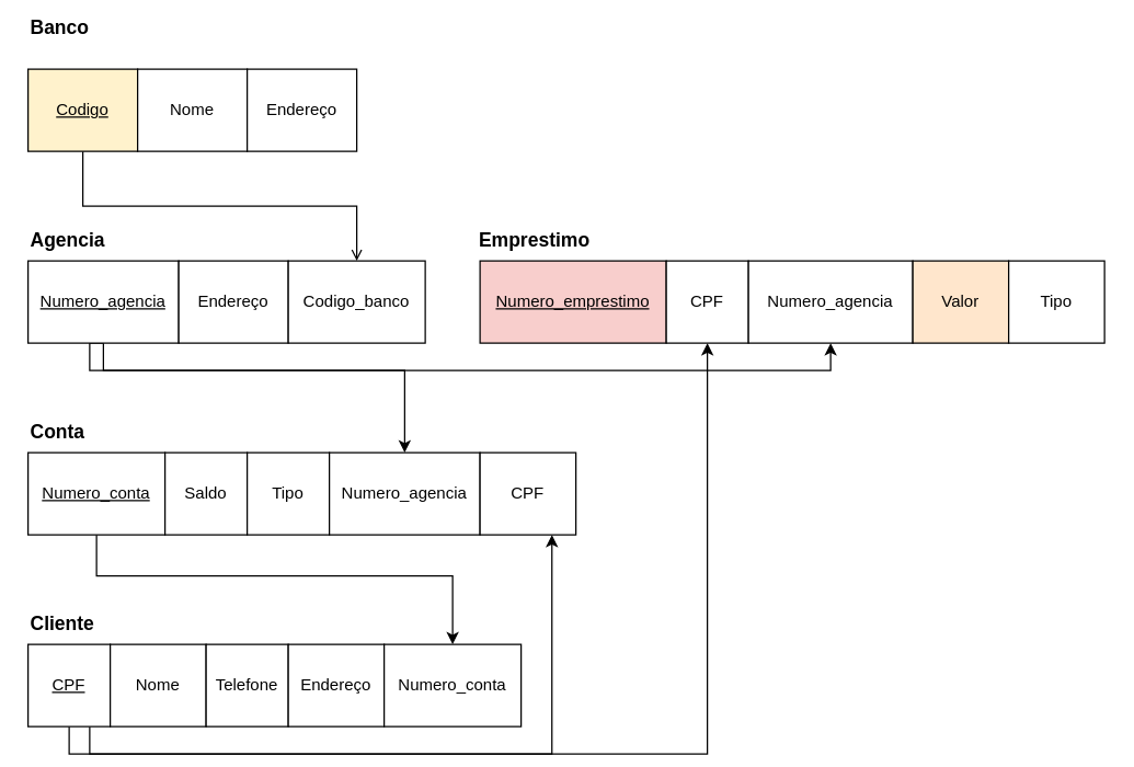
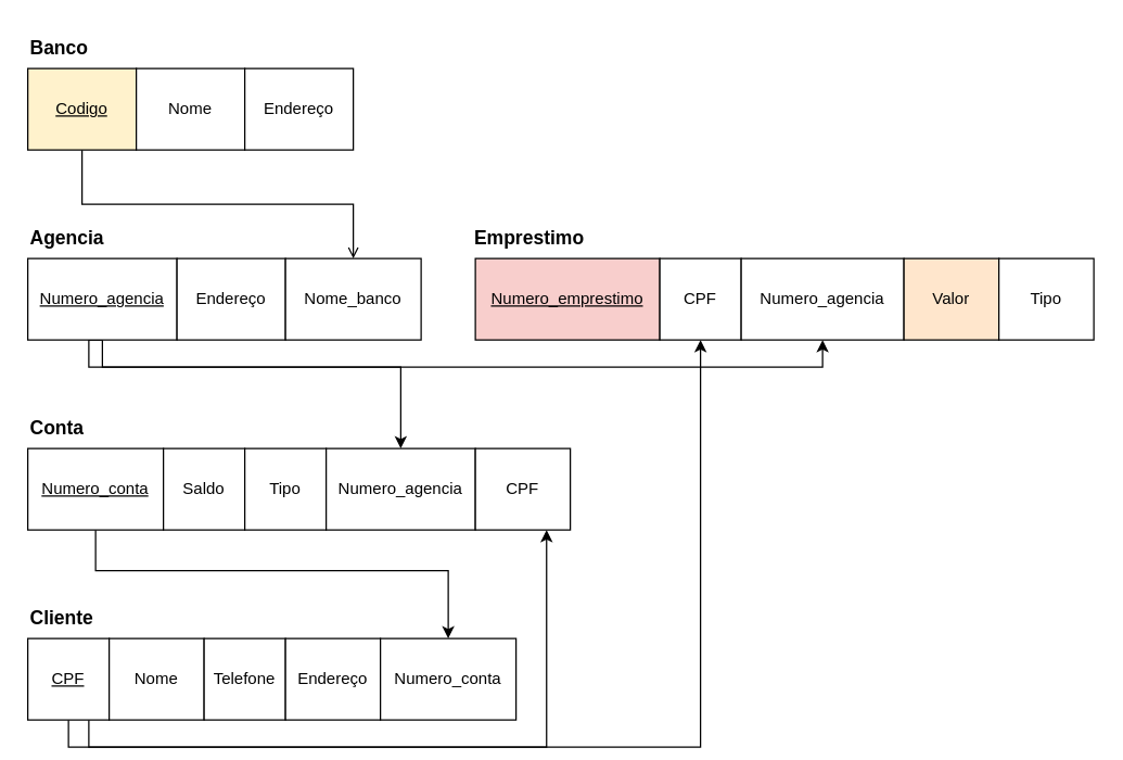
  <mxCell id="0" />
  <mxCell id="1" parent="0" />
- <mxCell id="2" value="Banco" style="text;html=1;strokeColor=none;fillColor=none;align=left;verticalAlign=middle;whiteSpace=wrap;rounded=0;fontStyle=1;fontSize=14;" vertex="1" parent="1"><mxGeometry x="20" y="5" width="60" height="30" as="geometry" /></mxCell>
+ <mxCell id="2" value="Banco" style="text;html=1;strokeColor=none;fillColor=none;align=left;verticalAlign=middle;whiteSpace=wrap;rounded=0;fontStyle=1;fontSize=14;" vertex="1" parent="1"><mxGeometry x="20" y="20" width="60" height="30" as="geometry" /></mxCell>
  <mxCell id="3" style="edgeStyle=orthogonalEdgeStyle;rounded=0;orthogonalLoop=1;jettySize=auto;html=1;exitX=0.5;exitY=1;exitDx=0;exitDy=0;entryX=0.5;entryY=0;entryDx=0;entryDy=0;endArrow=open;" edge="1" parent="1" source="4" target="12"><mxGeometry relative="1" as="geometry" /></mxCell>
  <mxCell id="4" value="&lt;u&gt;Codigo&lt;/u&gt;" style="rounded=0;whiteSpace=wrap;html=1;fillColor=#fff2cc;" vertex="1" parent="1"><mxGeometry x="20" y="50" width="80" height="60" as="geometry" /></mxCell>
  <mxCell id="5" value="Nome" style="rounded=0;whiteSpace=wrap;html=1;" vertex="1" parent="1"><mxGeometry x="100" y="50" width="80" height="60" as="geometry" /></mxCell>
  <mxCell id="6" value="Endereço" style="rounded=0;whiteSpace=wrap;html=1;" vertex="1" parent="1"><mxGeometry x="180" y="50" width="80" height="60" as="geometry" /></mxCell>
  <mxCell id="7" value="Agencia" style="text;html=1;strokeColor=none;fillColor=none;align=left;verticalAlign=middle;whiteSpace=wrap;rounded=0;fontStyle=1;fontSize=14;" vertex="1" parent="1"><mxGeometry x="20" y="160" width="60" height="30" as="geometry" /></mxCell>
  <mxCell id="8" style="edgeStyle=orthogonalEdgeStyle;rounded=0;orthogonalLoop=1;jettySize=auto;html=1;exitX=0.5;exitY=1;exitDx=0;exitDy=0;entryX=0.5;entryY=0;entryDx=0;entryDy=0;" edge="1" parent="1" source="10" target="25"><mxGeometry relative="1" as="geometry"><Array as="points"><mxPoint x="65" y="270" /><mxPoint x="295" y="270" /></Array></mxGeometry></mxCell>
  <mxCell id="9" style="edgeStyle=orthogonalEdgeStyle;rounded=0;orthogonalLoop=1;jettySize=auto;html=1;exitX=0.5;exitY=1;exitDx=0;exitDy=0;entryX=0.5;entryY=1;entryDx=0;entryDy=0;" edge="1" parent="1" source="10" target="30"><mxGeometry relative="1" as="geometry" /></mxCell>
  <mxCell id="10" value="&lt;u&gt;Numero_agencia&lt;/u&gt;" style="rounded=0;whiteSpace=wrap;html=1;" vertex="1" parent="1"><mxGeometry x="20" y="190" width="110" height="60" as="geometry" /></mxCell>
  <mxCell id="11" value="Endereço" style="rounded=0;whiteSpace=wrap;html=1;" vertex="1" parent="1"><mxGeometry x="130" y="190" width="80" height="60" as="geometry" /></mxCell>
- <mxCell id="12" value="Codigo_banco" style="rounded=0;whiteSpace=wrap;html=1;" vertex="1" parent="1"><mxGeometry x="210" y="190" width="100" height="60" as="geometry" /></mxCell>
+ <mxCell id="12" value="Nome_banco" style="rounded=0;whiteSpace=wrap;html=1;" vertex="1" parent="1"><mxGeometry x="210" y="190" width="100" height="60" as="geometry" /></mxCell>
  <mxCell id="13" value="Cliente" style="text;html=1;strokeColor=none;fillColor=none;align=left;verticalAlign=middle;whiteSpace=wrap;rounded=0;fontStyle=1;fontSize=14;" vertex="1" parent="1"><mxGeometry x="20" y="440" width="60" height="30" as="geometry" /></mxCell>
  <mxCell id="14" style="edgeStyle=orthogonalEdgeStyle;rounded=0;orthogonalLoop=1;jettySize=auto;html=1;exitX=0.5;exitY=1;exitDx=0;exitDy=0;entryX=0.5;entryY=1;entryDx=0;entryDy=0;" edge="1" parent="1" source="16" target="29"><mxGeometry relative="1" as="geometry" /></mxCell>
  <mxCell id="15" style="edgeStyle=orthogonalEdgeStyle;rounded=0;orthogonalLoop=1;jettySize=auto;html=1;exitX=0.75;exitY=1;exitDx=0;exitDy=0;entryX=0.75;entryY=1;entryDx=0;entryDy=0;" edge="1" parent="1" source="16" target="33"><mxGeometry relative="1" as="geometry" /></mxCell>
  <mxCell id="16" value="&lt;u&gt;CPF&lt;/u&gt;" style="rounded=0;whiteSpace=wrap;html=1;" vertex="1" parent="1"><mxGeometry x="20" y="470" width="60" height="60" as="geometry" /></mxCell>
  <mxCell id="17" value="Nome" style="rounded=0;whiteSpace=wrap;html=1;" vertex="1" parent="1"><mxGeometry x="80" y="470" width="70" height="60" as="geometry" /></mxCell>
  <mxCell id="18" value="Telefone" style="rounded=0;whiteSpace=wrap;html=1;" vertex="1" parent="1"><mxGeometry x="150" y="470" width="60" height="60" as="geometry" /></mxCell>
  <mxCell id="19" value="Endereço" style="rounded=0;whiteSpace=wrap;html=1;" vertex="1" parent="1"><mxGeometry x="210" y="470" width="70" height="60" as="geometry" /></mxCell>
  <mxCell id="20" value="Conta" style="text;html=1;strokeColor=none;fillColor=none;align=left;verticalAlign=middle;whiteSpace=wrap;rounded=0;fontStyle=1;fontSize=14;" vertex="1" parent="1"><mxGeometry x="20" y="300" width="60" height="30" as="geometry" /></mxCell>
  <mxCell id="21" style="edgeStyle=orthogonalEdgeStyle;rounded=0;orthogonalLoop=1;jettySize=auto;html=1;exitX=0.5;exitY=1;exitDx=0;exitDy=0;entryX=0.5;entryY=0;entryDx=0;entryDy=0;" edge="1" parent="1" source="22" target="26"><mxGeometry relative="1" as="geometry"><Array as="points"><mxPoint x="70" y="420" /><mxPoint x="330" y="420" /></Array></mxGeometry></mxCell>
  <mxCell id="22" value="&lt;u&gt;Numero_conta&lt;/u&gt;" style="rounded=0;whiteSpace=wrap;html=1;" vertex="1" parent="1"><mxGeometry x="20" y="330" width="100" height="60" as="geometry" /></mxCell>
  <mxCell id="23" value="Saldo" style="rounded=0;whiteSpace=wrap;html=1;" vertex="1" parent="1"><mxGeometry x="120" y="330" width="60" height="60" as="geometry" /></mxCell>
  <mxCell id="24" value="Tipo" style="rounded=0;whiteSpace=wrap;html=1;" vertex="1" parent="1"><mxGeometry x="180" y="330" width="60" height="60" as="geometry" /></mxCell>
  <mxCell id="25" value="Numero_agencia" style="rounded=0;whiteSpace=wrap;html=1;" vertex="1" parent="1"><mxGeometry x="240" y="330" width="110" height="60" as="geometry" /></mxCell>
  <mxCell id="26" value="Numero_conta" style="rounded=0;whiteSpace=wrap;html=1;" vertex="1" parent="1"><mxGeometry x="280" y="470" width="100" height="60" as="geometry" /></mxCell>
  <mxCell id="27" value="&lt;b&gt;&lt;font style=&quot;font-size: 14px;&quot;&gt;Emprestimo&lt;/font&gt;&lt;/b&gt;" style="text;html=1;strokeColor=none;fillColor=none;align=center;verticalAlign=middle;whiteSpace=wrap;rounded=0;" vertex="1" parent="1"><mxGeometry x="350" y="160" width="80" height="30" as="geometry" /></mxCell>
  <mxCell id="28" value="&lt;u&gt;Numero_emprestimo&lt;/u&gt;" style="rounded=0;whiteSpace=wrap;html=1;fillColor=#f8cecc;" vertex="1" parent="1"><mxGeometry x="350" y="190" width="136" height="60" as="geometry" /></mxCell>
  <mxCell id="29" value="CPF" style="rounded=0;whiteSpace=wrap;html=1;" vertex="1" parent="1"><mxGeometry x="486" y="190" width="60" height="60" as="geometry" /></mxCell>
  <mxCell id="30" value="Numero_agencia" style="rounded=0;whiteSpace=wrap;html=1;" vertex="1" parent="1"><mxGeometry x="546" y="190" width="120" height="60" as="geometry" /></mxCell>
  <mxCell id="31" value="Valor" style="rounded=0;whiteSpace=wrap;html=1;fillColor=#ffe6cc;" vertex="1" parent="1"><mxGeometry x="666" y="190" width="70" height="60" as="geometry" /></mxCell>
  <mxCell id="32" value="Tipo" style="rounded=0;whiteSpace=wrap;html=1;" vertex="1" parent="1"><mxGeometry x="736" y="190" width="70" height="60" as="geometry" /></mxCell>
  <mxCell id="33" value="CPF" style="rounded=0;whiteSpace=wrap;html=1;" vertex="1" parent="1"><mxGeometry x="350" y="330" width="70" height="60" as="geometry" /></mxCell>
